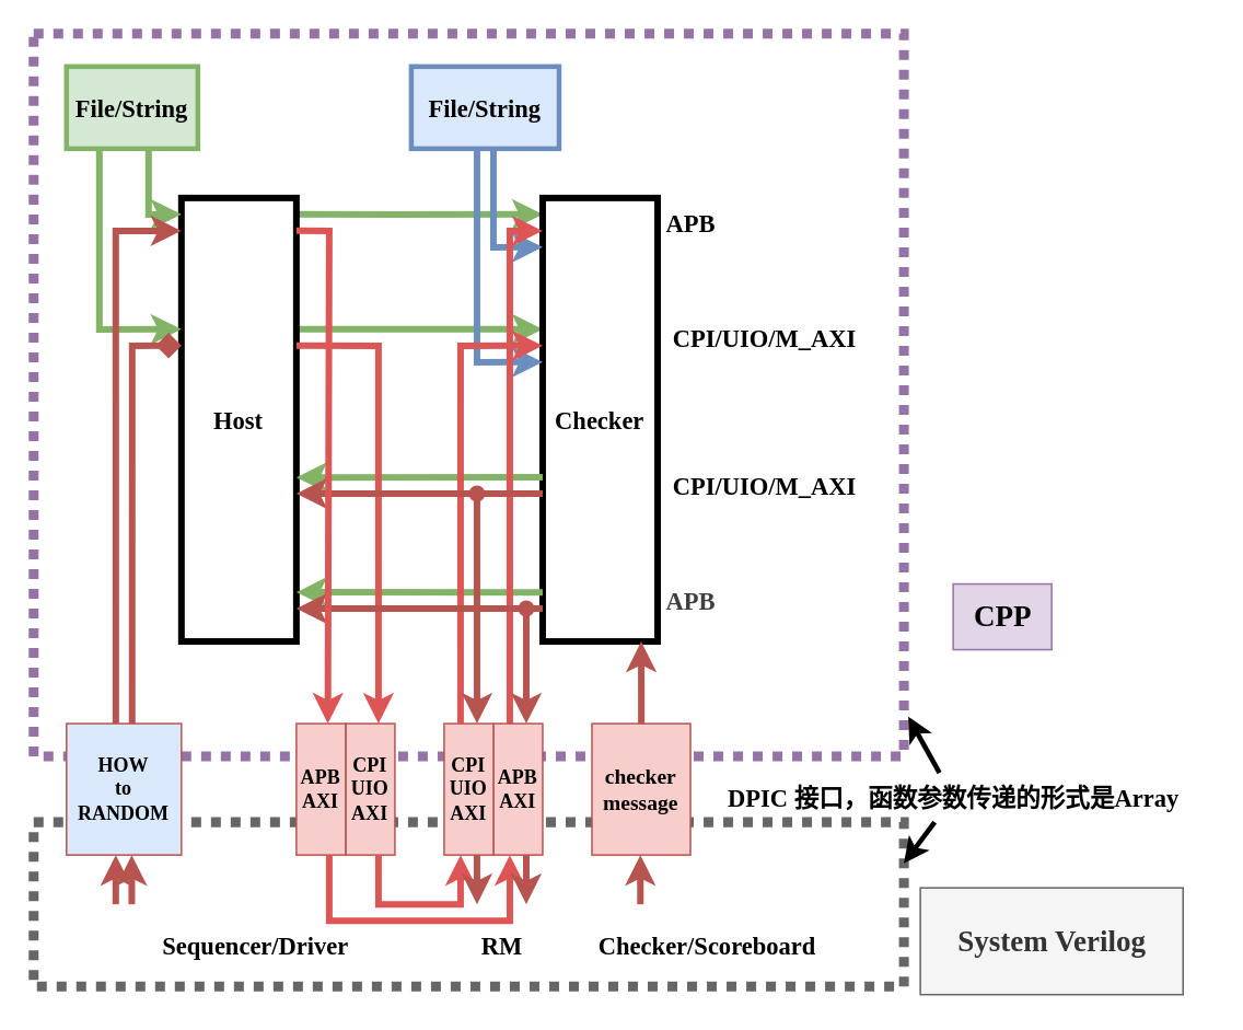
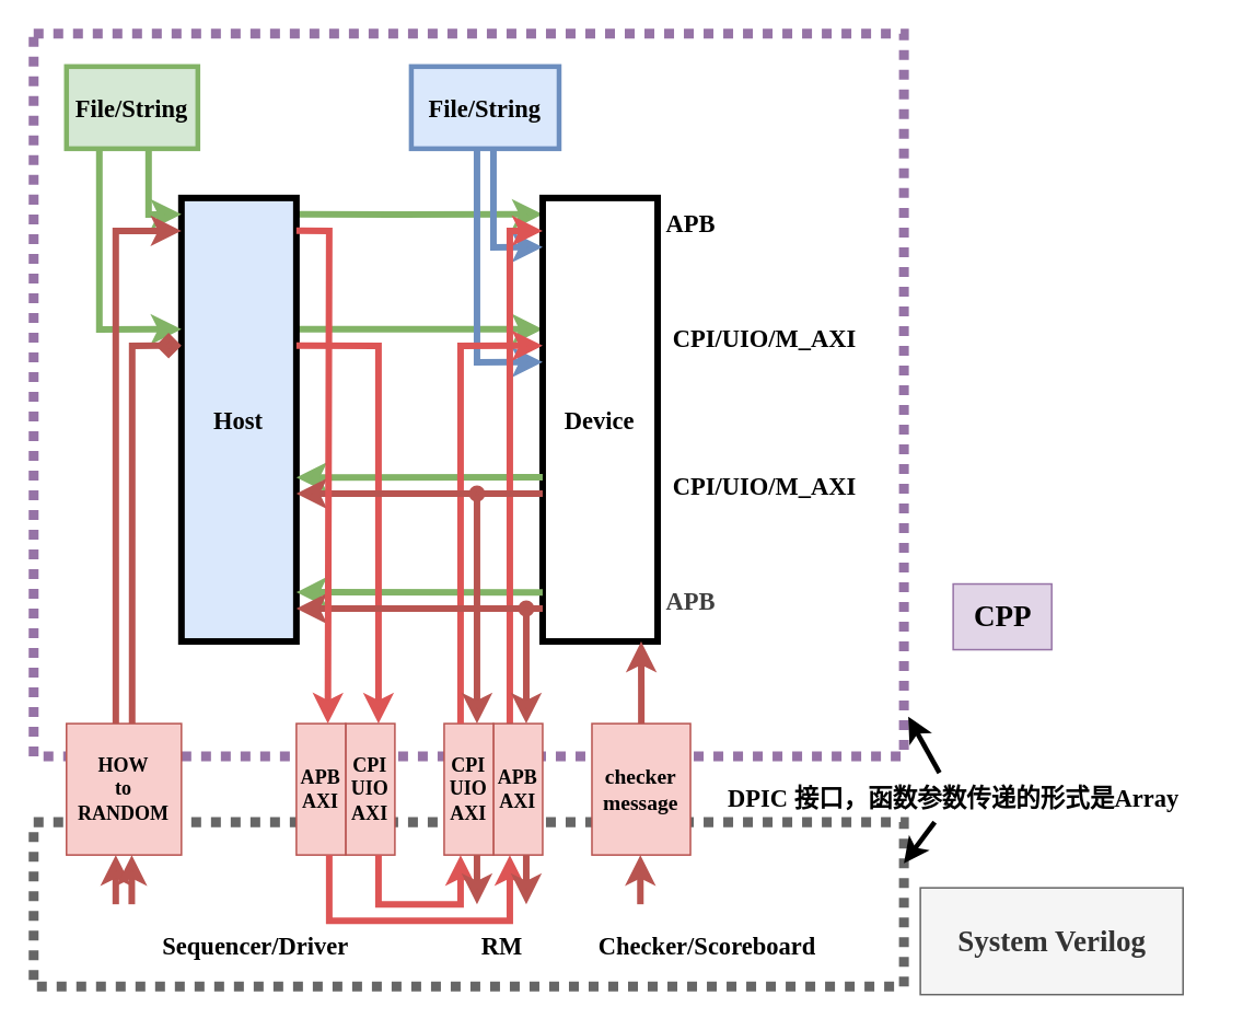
  <mxCell id="0" />
  <mxCell id="1" parent="0" />
  <mxCell id="2" value="" style="rounded=0;whiteSpace=wrap;html=1;fillColor=none;strokeColor=#666666;strokeWidth=6;dashed=1;dashPattern=1 1;fontColor=#333333;" parent="1" vertex="1"><mxGeometry x="20" y="500" width="530" height="100" as="geometry" /></mxCell>
  <mxCell id="3" value="" style="rounded=0;whiteSpace=wrap;html=1;fillColor=none;strokeColor=#9673a6;strokeWidth=6;dashed=1;dashPattern=1 1;" parent="1" vertex="1"><mxGeometry x="20" y="20" width="530" height="440" as="geometry" /></mxCell>
  <mxCell id="4" value="" style="endArrow=classic;html=1;rounded=0;curved=0;fillColor=#d5e8d4;strokeColor=#82b366;exitX=1;exitY=0.296;exitDx=0;exitDy=0;entryX=0;entryY=0.296;entryDx=0;entryDy=0;entryPerimeter=0;strokeWidth=4;exitPerimeter=0;" parent="1" source="6" target="7" edge="1"><mxGeometry width="50" height="50" relative="1" as="geometry"><mxPoint x="210" y="199.92" as="sourcePoint" /><mxPoint x="300" y="199.92" as="targetPoint" /><Array as="points" /></mxGeometry></mxCell>
  <mxCell id="5" value="" style="endArrow=classic;html=1;rounded=0;curved=0;fillColor=#d5e8d4;strokeColor=#82b366;exitX=1;exitY=0.037;exitDx=0;exitDy=0;entryX=0;entryY=0.037;entryDx=0;entryDy=0;entryPerimeter=0;strokeWidth=4;exitPerimeter=0;" parent="1" source="6" target="7" edge="1"><mxGeometry width="50" height="50" relative="1" as="geometry"><mxPoint x="210" y="130" as="sourcePoint" /><mxPoint x="300" y="130" as="targetPoint" /><Array as="points"><mxPoint x="240" y="130" /></Array></mxGeometry></mxCell>
- <mxCell id="6" value="&lt;font style=&quot;font-size: 15px;&quot; face=&quot;Georgia&quot;&gt;&lt;b&gt;Host&lt;/b&gt;&lt;/font&gt;" style="rounded=0;whiteSpace=wrap;html=1;strokeWidth=4;" parent="1" vertex="1"><mxGeometry x="110" y="120" width="70" height="270" as="geometry" /></mxCell>
- <mxCell id="7" value="&lt;font style=&quot;font-size: 15px;&quot; face=&quot;Georgia&quot;&gt;&lt;b&gt;Checker&lt;/b&gt;&lt;/font&gt;" style="rounded=0;whiteSpace=wrap;html=1;strokeWidth=4;" parent="1" vertex="1"><mxGeometry x="330" y="120" width="70" height="270" as="geometry" /></mxCell>
+ <mxCell id="6" value="&lt;font style=&quot;font-size: 15px;&quot; face=&quot;Georgia&quot;&gt;&lt;b&gt;Host&lt;/b&gt;&lt;/font&gt;" style="rounded=0;whiteSpace=wrap;html=1;strokeWidth=4;fillColor=#dae8fc;" parent="1" vertex="1"><mxGeometry x="110" y="120" width="70" height="270" as="geometry" /></mxCell>
+ <mxCell id="7" value="&lt;font style=&quot;font-size: 15px;&quot; face=&quot;Georgia&quot;&gt;&lt;b&gt;Device&lt;/b&gt;&lt;/font&gt;" style="rounded=0;whiteSpace=wrap;html=1;strokeWidth=4;" parent="1" vertex="1"><mxGeometry x="330" y="120" width="70" height="270" as="geometry" /></mxCell>
  <mxCell id="8" value="" style="endArrow=classic;html=1;rounded=0;curved=0;fillColor=#d5e8d4;strokeColor=#82b366;entryX=0;entryY=0.037;entryDx=0;entryDy=0;entryPerimeter=0;strokeWidth=4;" parent="1" target="6" edge="1"><mxGeometry width="50" height="50" relative="1" as="geometry"><mxPoint x="90" y="90" as="sourcePoint" /><mxPoint x="110" y="140" as="targetPoint" /><Array as="points"><mxPoint x="90" y="130" /></Array></mxGeometry></mxCell>
  <mxCell id="9" value="&lt;font style=&quot;font-size: 15px;&quot; face=&quot;Georgia&quot;&gt;&lt;b&gt;File/String&lt;/b&gt;&lt;/font&gt;" style="rounded=0;whiteSpace=wrap;html=1;fillColor=#d5e8d4;strokeColor=#82b366;strokeWidth=3;" parent="1" vertex="1"><mxGeometry x="40" y="40" width="80" height="50" as="geometry" /></mxCell>
  <mxCell id="10" value="" style="endArrow=classic;html=1;rounded=0;curved=0;fillColor=#d5e8d4;strokeColor=#82b366;entryX=0;entryY=0.296;entryDx=0;entryDy=0;entryPerimeter=0;strokeWidth=4;exitX=0.25;exitY=1;exitDx=0;exitDy=0;" parent="1" source="9" target="6" edge="1"><mxGeometry width="50" height="50" relative="1" as="geometry"><mxPoint x="70" y="90" as="sourcePoint" /><mxPoint x="110" y="160" as="targetPoint" /><Array as="points"><mxPoint x="60" y="200" /></Array></mxGeometry></mxCell>
  <mxCell id="11" value="" style="endArrow=classic;html=1;rounded=0;curved=0;fillColor=#dae8fc;strokeColor=#6c8ebf;strokeWidth=4;entryX=0;entryY=0.37;entryDx=0;entryDy=0;entryPerimeter=0;" parent="1" target="7" edge="1"><mxGeometry width="50" height="50" relative="1" as="geometry"><mxPoint x="290" y="90" as="sourcePoint" /><mxPoint x="320" y="220" as="targetPoint" /><Array as="points"><mxPoint x="290" y="220" /></Array></mxGeometry></mxCell>
  <mxCell id="12" value="&lt;font style=&quot;font-size: 15px;&quot; face=&quot;Georgia&quot;&gt;&lt;b&gt;File/String&lt;/b&gt;&lt;/font&gt;" style="rounded=0;whiteSpace=wrap;html=1;fillColor=#dae8fc;strokeColor=#6c8ebf;strokeWidth=3;" parent="1" vertex="1"><mxGeometry x="250" y="40" width="90" height="50" as="geometry" /></mxCell>
  <mxCell id="13" value="" style="endArrow=classic;html=1;rounded=0;curved=0;fillColor=#dae8fc;strokeColor=#6c8ebf;strokeWidth=4;entryX=0;entryY=0.111;entryDx=0;entryDy=0;entryPerimeter=0;" parent="1" target="7" edge="1"><mxGeometry width="50" height="50" relative="1" as="geometry"><mxPoint x="300" y="90" as="sourcePoint" /><mxPoint x="330" y="140" as="targetPoint" /><Array as="points"><mxPoint x="300" y="150" /></Array></mxGeometry></mxCell>
  <mxCell id="14" value="" style="endArrow=classic;html=1;rounded=0;curved=0;fillColor=#d5e8d4;strokeColor=#82b366;exitX=1;exitY=0.25;exitDx=0;exitDy=0;entryX=1;entryY=0.63;entryDx=0;entryDy=0;entryPerimeter=0;strokeWidth=4;" parent="1" target="6" edge="1"><mxGeometry width="50" height="50" relative="1" as="geometry"><mxPoint x="330" y="290.08" as="sourcePoint" /><mxPoint x="210" y="290" as="targetPoint" /><Array as="points" /></mxGeometry></mxCell>
  <mxCell id="15" value="" style="endArrow=classic;html=1;rounded=0;curved=0;fillColor=#d5e8d4;strokeColor=#82b366;exitX=1;exitY=0.25;exitDx=0;exitDy=0;entryX=1;entryY=0.889;entryDx=0;entryDy=0;entryPerimeter=0;strokeWidth=4;" parent="1" target="6" edge="1"><mxGeometry width="50" height="50" relative="1" as="geometry"><mxPoint x="330" y="360.08" as="sourcePoint" /><mxPoint x="210" y="360" as="targetPoint" /><Array as="points" /></mxGeometry></mxCell>
  <mxCell id="16" value="" style="endArrow=classic;html=1;rounded=0;curved=0;fillColor=#f8cecc;strokeColor=#DD5555;strokeWidth=4;exitX=0.333;exitY=0;exitDx=0;exitDy=0;exitPerimeter=0;" parent="1" source="17" edge="1"><mxGeometry width="50" height="50" relative="1" as="geometry"><mxPoint x="310" y="420" as="sourcePoint" /><mxPoint x="330" y="140" as="targetPoint" /><Array as="points"><mxPoint x="310" y="140" /></Array></mxGeometry></mxCell>
  <mxCell id="17" value="&lt;font face=&quot;Georgia&quot;&gt;&lt;b&gt;APB&lt;/b&gt;&lt;/font&gt;&lt;div&gt;&lt;font face=&quot;Georgia&quot;&gt;&lt;b&gt;AXI&lt;/b&gt;&lt;/font&gt;&lt;/div&gt;" style="rounded=0;whiteSpace=wrap;html=1;fillColor=#f8cecc;strokeColor=#b85450;" parent="1" vertex="1"><mxGeometry x="300" y="440" width="30" height="80" as="geometry" /></mxCell>
  <mxCell id="18" value="&lt;font face=&quot;Georgia&quot;&gt;&lt;b&gt;CPI&lt;/b&gt;&lt;/font&gt;&lt;div&gt;&lt;font face=&quot;Georgia&quot;&gt;&lt;b&gt;UIO&lt;/b&gt;&lt;/font&gt;&lt;/div&gt;&lt;div&gt;&lt;font face=&quot;Georgia&quot;&gt;&lt;b&gt;AXI&lt;/b&gt;&lt;/font&gt;&lt;/div&gt;" style="rounded=0;whiteSpace=wrap;html=1;fillColor=#f8cecc;strokeColor=#b85450;" parent="1" vertex="1"><mxGeometry x="270" y="440" width="30" height="80" as="geometry" /></mxCell>
  <mxCell id="19" value="" style="endArrow=classic;html=1;rounded=0;curved=0;fillColor=#f8cecc;strokeColor=#DD5555;entryX=0;entryY=0.333;entryDx=0;entryDy=0;entryPerimeter=0;strokeWidth=4;exitX=0.333;exitY=0;exitDx=0;exitDy=0;exitPerimeter=0;" parent="1" source="18" target="7" edge="1"><mxGeometry width="50" height="50" relative="1" as="geometry"><mxPoint x="280" y="420" as="sourcePoint" /><mxPoint x="310" y="220" as="targetPoint" /><Array as="points"><mxPoint x="280" y="210" /></Array></mxGeometry></mxCell>
  <mxCell id="20" value="&lt;font style=&quot;font-size: 15px;&quot; face=&quot;Georgia&quot;&gt;&lt;b&gt;CPI/UIO/M_AXI&lt;/b&gt;&lt;/font&gt;" style="text;html=1;align=center;verticalAlign=middle;resizable=0;points=[];autosize=1;strokeColor=none;fillColor=none;" parent="1" vertex="1"><mxGeometry x="390" y="190" width="150" height="30" as="geometry" /></mxCell>
  <mxCell id="21" value="&lt;font style=&quot;font-size: 15px;&quot; face=&quot;Georgia&quot;&gt;&lt;b&gt;APB&lt;/b&gt;&lt;/font&gt;" style="text;html=1;align=center;verticalAlign=middle;resizable=0;points=[];autosize=1;strokeColor=none;fillColor=none;" parent="1" vertex="1"><mxGeometry x="390" y="120" width="60" height="30" as="geometry" /></mxCell>
  <mxCell id="22" value="" style="endArrow=classic;html=1;rounded=0;curved=0;fillColor=#f8cecc;strokeColor=#b85450;strokeWidth=4;entryX=0.667;entryY=0;entryDx=0;entryDy=0;entryPerimeter=0;" parent="1" target="18" edge="1"><mxGeometry width="50" height="50" relative="1" as="geometry"><mxPoint x="330" y="300" as="sourcePoint" /><mxPoint x="290" y="420" as="targetPoint" /><Array as="points"><mxPoint x="290" y="300" /></Array></mxGeometry></mxCell>
  <mxCell id="23" value="" style="endArrow=classic;html=1;rounded=0;curved=0;fillColor=#f8cecc;strokeColor=#b85450;strokeWidth=4;entryX=0.667;entryY=0;entryDx=0;entryDy=0;entryPerimeter=0;" parent="1" target="17" edge="1"><mxGeometry width="50" height="50" relative="1" as="geometry"><mxPoint x="330" y="370" as="sourcePoint" /><mxPoint x="320" y="420" as="targetPoint" /><Array as="points"><mxPoint x="320" y="370" /></Array></mxGeometry></mxCell>
  <mxCell id="24" value="&lt;font style=&quot;font-size: 15px;&quot; face=&quot;Georgia&quot;&gt;&lt;b&gt;CPI/UIO/M_AXI&lt;/b&gt;&lt;/font&gt;" style="text;html=1;align=center;verticalAlign=middle;resizable=0;points=[];autosize=1;strokeColor=none;fillColor=none;" parent="1" vertex="1"><mxGeometry x="390" y="280" width="150" height="30" as="geometry" /></mxCell>
  <mxCell id="25" value="&lt;b style=&quot;color: rgb(63, 63, 63); font-family: Georgia; font-size: 15px;&quot;&gt;APB&lt;/b&gt;" style="text;html=1;align=center;verticalAlign=middle;resizable=0;points=[];autosize=1;strokeColor=none;fillColor=none;" parent="1" vertex="1"><mxGeometry x="390" y="350" width="60" height="30" as="geometry" /></mxCell>
  <mxCell id="26" style="edgeStyle=none;html=1;entryX=1;entryY=0.25;entryDx=0;entryDy=0;strokeWidth=3;" parent="1" source="27" target="2" edge="1"><mxGeometry relative="1" as="geometry" /></mxCell>
  <mxCell id="27" value="&lt;font style=&quot;font-size: 15px;&quot;&gt;&lt;font style=&quot;font-weight: bold;&quot; face=&quot;Georgia&quot;&gt;DPIC&amp;nbsp;&lt;/font&gt;&lt;font style=&quot;&quot; face=&quot;宋体&quot;&gt;&lt;b&gt;接口，函数参数传递的形式是&lt;/b&gt;&lt;/font&gt;&lt;font style=&quot;font-weight: bold;&quot; face=&quot;Georgia&quot;&gt;Array&lt;/font&gt;&lt;/font&gt;" style="text;html=1;align=center;verticalAlign=middle;resizable=0;points=[];autosize=1;strokeColor=none;fillColor=none;" parent="1" vertex="1"><mxGeometry x="425" y="470" width="310" height="30" as="geometry" /></mxCell>
  <mxCell id="28" value="" style="endArrow=classic;html=1;rounded=0;curved=0;fillColor=#ffe6cc;strokeColor=#DD5555;entryX=0.667;entryY=0;entryDx=0;entryDy=0;entryPerimeter=0;strokeWidth=4;exitX=1;exitY=0.333;exitDx=0;exitDy=0;exitPerimeter=0;" parent="1" source="6" target="31" edge="1"><mxGeometry width="50" height="50" relative="1" as="geometry"><mxPoint x="180" y="219.9" as="sourcePoint" /><mxPoint x="229.16" y="420" as="targetPoint" /><Array as="points"><mxPoint x="230" y="210" /></Array></mxGeometry></mxCell>
  <mxCell id="29" value="" style="endArrow=classic;html=1;rounded=0;curved=0;fillColor=#f8cecc;strokeColor=#b85450;strokeWidth=4;startArrow=oval;startFill=1;" parent="1" edge="1"><mxGeometry width="50" height="50" relative="1" as="geometry"><mxPoint x="290" y="300" as="sourcePoint" /><mxPoint x="180" y="300" as="targetPoint" /><Array as="points"><mxPoint x="220" y="300" /></Array></mxGeometry></mxCell>
  <mxCell id="30" value="" style="endArrow=classic;html=1;rounded=0;curved=0;fillColor=#f8cecc;strokeColor=#b85450;strokeWidth=4;startArrow=oval;startFill=1;" parent="1" edge="1"><mxGeometry width="50" height="50" relative="1" as="geometry"><mxPoint x="320" y="370" as="sourcePoint" /><mxPoint x="180" y="370" as="targetPoint" /><Array as="points"><mxPoint x="190" y="370" /></Array></mxGeometry></mxCell>
  <mxCell id="31" value="&lt;font face=&quot;Georgia&quot;&gt;&lt;b&gt;CPI&lt;/b&gt;&lt;/font&gt;&lt;div&gt;&lt;font face=&quot;Georgia&quot;&gt;&lt;b&gt;UIO&lt;/b&gt;&lt;/font&gt;&lt;/div&gt;&lt;div&gt;&lt;font face=&quot;Georgia&quot;&gt;&lt;b&gt;AXI&lt;/b&gt;&lt;/font&gt;&lt;/div&gt;" style="rounded=0;whiteSpace=wrap;html=1;fillColor=#f8cecc;strokeColor=#b85450;" parent="1" vertex="1"><mxGeometry x="210" y="440" width="30" height="80" as="geometry" /></mxCell>
  <mxCell id="32" value="&lt;font face=&quot;Georgia&quot;&gt;&lt;b&gt;APB&lt;/b&gt;&lt;/font&gt;&lt;div&gt;&lt;font face=&quot;Georgia&quot;&gt;&lt;b&gt;AXI&lt;/b&gt;&lt;/font&gt;&lt;/div&gt;" style="rounded=0;whiteSpace=wrap;html=1;fillColor=#f8cecc;strokeColor=#b85450;" parent="1" vertex="1"><mxGeometry x="180" y="440" width="30" height="80" as="geometry" /></mxCell>
  <mxCell id="33" value="" style="endArrow=classic;html=1;rounded=0;curved=0;fillColor=#ffe6cc;strokeColor=#DD5555;entryX=0.639;entryY=0;entryDx=0;entryDy=0;entryPerimeter=0;strokeWidth=4;exitX=1;exitY=0.074;exitDx=0;exitDy=0;exitPerimeter=0;" parent="1" source="6" target="32" edge="1"><mxGeometry width="50" height="50" relative="1" as="geometry"><mxPoint x="190" y="140" as="sourcePoint" /><mxPoint x="199.16" y="420" as="targetPoint" /><Array as="points"><mxPoint x="200" y="140" /></Array></mxGeometry></mxCell>
  <mxCell id="34" value="" style="endArrow=classic;html=1;rounded=0;curved=0;fillColor=#ffe6cc;strokeColor=#DD5555;strokeWidth=4;exitX=0.667;exitY=1;exitDx=0;exitDy=0;exitPerimeter=0;entryX=0.333;entryY=1;entryDx=0;entryDy=0;entryPerimeter=0;" parent="1" source="31" target="18" edge="1"><mxGeometry width="50" height="50" relative="1" as="geometry"><mxPoint x="230" y="530" as="sourcePoint" /><mxPoint x="280" y="530" as="targetPoint" /><Array as="points"><mxPoint x="230" y="550" /><mxPoint x="280" y="550" /></Array></mxGeometry></mxCell>
  <mxCell id="35" value="" style="endArrow=classic;html=1;rounded=0;curved=0;fillColor=#ffe6cc;strokeColor=#DD5555;strokeWidth=4;exitX=0.667;exitY=1;exitDx=0;exitDy=0;exitPerimeter=0;entryX=0.333;entryY=1;entryDx=0;entryDy=0;entryPerimeter=0;" parent="1" target="17" edge="1"><mxGeometry width="50" height="50" relative="1" as="geometry"><mxPoint x="200" y="520" as="sourcePoint" /><mxPoint x="310" y="530" as="targetPoint" /><Array as="points"><mxPoint x="200" y="560" /><mxPoint x="310" y="560" /></Array></mxGeometry></mxCell>
- <mxCell id="36" value="&lt;font face=&quot;Georgia&quot;&gt;&lt;b&gt;HOW&lt;/b&gt;&lt;/font&gt;&lt;div&gt;&lt;font face=&quot;Georgia&quot;&gt;&lt;b&gt;to&lt;/b&gt;&lt;/font&gt;&lt;/div&gt;&lt;div&gt;&lt;font face=&quot;Georgia&quot;&gt;&lt;b&gt;RANDOM&lt;/b&gt;&lt;/font&gt;&lt;/div&gt;" style="rounded=0;whiteSpace=wrap;html=1;fillColor=#dae8fc;strokeColor=#b85450;" parent="1" vertex="1"><mxGeometry x="40" y="440" width="70" height="80" as="geometry" /></mxCell>
+ <mxCell id="36" value="&lt;font face=&quot;Georgia&quot;&gt;&lt;b&gt;HOW&lt;/b&gt;&lt;/font&gt;&lt;div&gt;&lt;font face=&quot;Georgia&quot;&gt;&lt;b&gt;to&lt;/b&gt;&lt;/font&gt;&lt;/div&gt;&lt;div&gt;&lt;font face=&quot;Georgia&quot;&gt;&lt;b&gt;RANDOM&lt;/b&gt;&lt;/font&gt;&lt;/div&gt;" style="rounded=0;whiteSpace=wrap;html=1;fillColor=#f8cecc;strokeColor=#b85450;" parent="1" vertex="1"><mxGeometry x="40" y="440" width="70" height="80" as="geometry" /></mxCell>
  <mxCell id="37" value="" style="endArrow=diamond;html=1;rounded=0;curved=0;fillColor=#f8cecc;strokeColor=#b85450;strokeWidth=4;startArrow=none;startFill=0;entryX=0;entryY=0.333;entryDx=0;entryDy=0;entryPerimeter=0;exitX=0.571;exitY=0;exitDx=0;exitDy=0;exitPerimeter=0;" parent="1" source="36" target="6" edge="1"><mxGeometry width="50" height="50" relative="1" as="geometry"><mxPoint x="80" y="410" as="sourcePoint" /><mxPoint x="100" y="210" as="targetPoint" /><Array as="points"><mxPoint x="80" y="280" /><mxPoint x="80" y="210" /></Array></mxGeometry></mxCell>
  <mxCell id="38" value="" style="endArrow=classic;html=1;rounded=0;curved=0;fillColor=#f8cecc;strokeColor=#b85450;strokeWidth=4;startArrow=none;startFill=0;exitX=0.429;exitY=0;exitDx=0;exitDy=0;exitPerimeter=0;" parent="1" source="36" edge="1"><mxGeometry width="50" height="50" relative="1" as="geometry"><mxPoint x="70" y="410" as="sourcePoint" /><mxPoint x="110" y="140" as="targetPoint" /><Array as="points"><mxPoint x="70" y="210" /><mxPoint x="70" y="140" /></Array></mxGeometry></mxCell>
  <mxCell id="39" value="" style="endArrow=classic;html=1;rounded=0;curved=0;fillColor=#f8cecc;strokeColor=#b85450;strokeWidth=4;startArrow=none;startFill=0;" parent="1" edge="1"><mxGeometry width="50" height="50" relative="1" as="geometry"><mxPoint x="390.08" y="440" as="sourcePoint" /><mxPoint x="390" y="390" as="targetPoint" /><Array as="points"><mxPoint x="390.08" y="420" /></Array></mxGeometry></mxCell>
  <mxCell id="40" value="&lt;font face=&quot;Georgia&quot;&gt;&lt;span style=&quot;font-size: 13px; text-wrap-mode: nowrap;&quot;&gt;&lt;b&gt;checker&lt;/b&gt;&lt;/span&gt;&lt;/font&gt;&lt;div&gt;&lt;font face=&quot;Georgia&quot;&gt;&lt;span style=&quot;font-size: 13px; text-wrap-mode: nowrap;&quot;&gt;&lt;b&gt;message&lt;/b&gt;&lt;/span&gt;&lt;/font&gt;&lt;/div&gt;" style="rounded=0;whiteSpace=wrap;html=1;fillColor=#f8cecc;strokeColor=#b85450;" parent="1" vertex="1"><mxGeometry x="360" y="440" width="60" height="80" as="geometry" /></mxCell>
  <mxCell id="41" style="edgeStyle=none;html=1;entryX=1.005;entryY=0.945;entryDx=0;entryDy=0;entryPerimeter=0;strokeWidth=3;" parent="1" source="27" target="3" edge="1"><mxGeometry relative="1" as="geometry" /></mxCell>
  <mxCell id="42" value="" style="endArrow=classic;html=1;rounded=0;curved=0;fillColor=#f8cecc;strokeColor=#b85450;strokeWidth=4;entryX=0.667;entryY=0;entryDx=0;entryDy=0;entryPerimeter=0;" parent="1" edge="1"><mxGeometry width="50" height="50" relative="1" as="geometry"><mxPoint x="320" y="520" as="sourcePoint" /><mxPoint x="320" y="550" as="targetPoint" /><Array as="points" /></mxGeometry></mxCell>
  <mxCell id="43" value="" style="endArrow=classic;html=1;rounded=0;curved=0;fillColor=#f8cecc;strokeColor=#b85450;strokeWidth=4;" parent="1" edge="1"><mxGeometry width="50" height="50" relative="1" as="geometry"><mxPoint x="290" y="520" as="sourcePoint" /><mxPoint x="290" y="550" as="targetPoint" /><Array as="points" /></mxGeometry></mxCell>
  <mxCell id="44" value="" style="endArrow=classic;html=1;rounded=0;curved=0;fillColor=#f8cecc;strokeColor=#b85450;strokeWidth=4;entryX=0.667;entryY=0;entryDx=0;entryDy=0;entryPerimeter=0;" parent="1" edge="1"><mxGeometry width="50" height="50" relative="1" as="geometry"><mxPoint x="389.5" y="550" as="sourcePoint" /><mxPoint x="389.5" y="520" as="targetPoint" /><Array as="points" /></mxGeometry></mxCell>
  <mxCell id="45" value="" style="endArrow=classic;html=1;rounded=0;curved=0;fillColor=#f8cecc;strokeColor=#b85450;strokeWidth=4;entryX=0.667;entryY=0;entryDx=0;entryDy=0;entryPerimeter=0;" parent="1" edge="1"><mxGeometry width="50" height="50" relative="1" as="geometry"><mxPoint x="70" y="550" as="sourcePoint" /><mxPoint x="70" y="520" as="targetPoint" /><Array as="points" /></mxGeometry></mxCell>
  <mxCell id="46" value="" style="endArrow=classic;html=1;rounded=0;curved=0;fillColor=#f8cecc;strokeColor=#b85450;strokeWidth=4;entryX=0.667;entryY=0;entryDx=0;entryDy=0;entryPerimeter=0;" parent="1" edge="1"><mxGeometry width="50" height="50" relative="1" as="geometry"><mxPoint x="79.75" y="550" as="sourcePoint" /><mxPoint x="79.75" y="520" as="targetPoint" /><Array as="points" /></mxGeometry></mxCell>
  <mxCell id="47" value="&lt;font style=&quot;font-size: 15px;&quot; face=&quot;Georgia&quot;&gt;&lt;b&gt;Sequencer/Driver&lt;/b&gt;&lt;/font&gt;" style="text;html=1;align=center;verticalAlign=middle;resizable=0;points=[];autosize=1;strokeColor=none;fillColor=none;" parent="1" vertex="1"><mxGeometry x="75" y="560" width="160" height="30" as="geometry" /></mxCell>
  <mxCell id="48" value="&lt;font face=&quot;Georgia&quot;&gt;&lt;span style=&quot;font-size: 15px;&quot;&gt;&lt;b&gt;RM&lt;/b&gt;&lt;/span&gt;&lt;/font&gt;" style="text;html=1;align=center;verticalAlign=middle;resizable=0;points=[];autosize=1;strokeColor=none;fillColor=none;" parent="1" vertex="1"><mxGeometry x="280" y="560" width="50" height="30" as="geometry" /></mxCell>
  <mxCell id="49" value="&lt;font face=&quot;Georgia&quot;&gt;&lt;span style=&quot;font-size: 15px;&quot;&gt;&lt;b&gt;Checker/Scoreboard&lt;/b&gt;&lt;/span&gt;&lt;/font&gt;" style="text;html=1;align=center;verticalAlign=middle;resizable=0;points=[];autosize=1;strokeColor=none;fillColor=none;" parent="1" vertex="1"><mxGeometry x="340" y="560" width="180" height="30" as="geometry" /></mxCell>
  <mxCell id="50" value="&lt;font face=&quot;Georgia&quot; style=&quot;font-size: 18px;&quot;&gt;&lt;b&gt;System Verilog&lt;/b&gt;&lt;/font&gt;" style="text;html=1;align=center;verticalAlign=middle;resizable=0;points=[];autosize=1;strokeColor=#666666;fillColor=#f5f5f5;fontColor=#333333;" parent="1" vertex="1"><mxGeometry x="560" y="540" width="160" height="65" as="geometry" /></mxCell>
  <mxCell id="51" value="&lt;font face=&quot;Georgia&quot; style=&quot;font-size: 18px;&quot;&gt;&lt;b&gt;CPP&lt;/b&gt;&lt;/font&gt;" style="text;html=1;align=center;verticalAlign=middle;resizable=0;points=[];autosize=1;strokeColor=#9673a6;fillColor=#e1d5e7;" parent="1" vertex="1"><mxGeometry x="580" y="355" width="60" height="40" as="geometry" /></mxCell>
